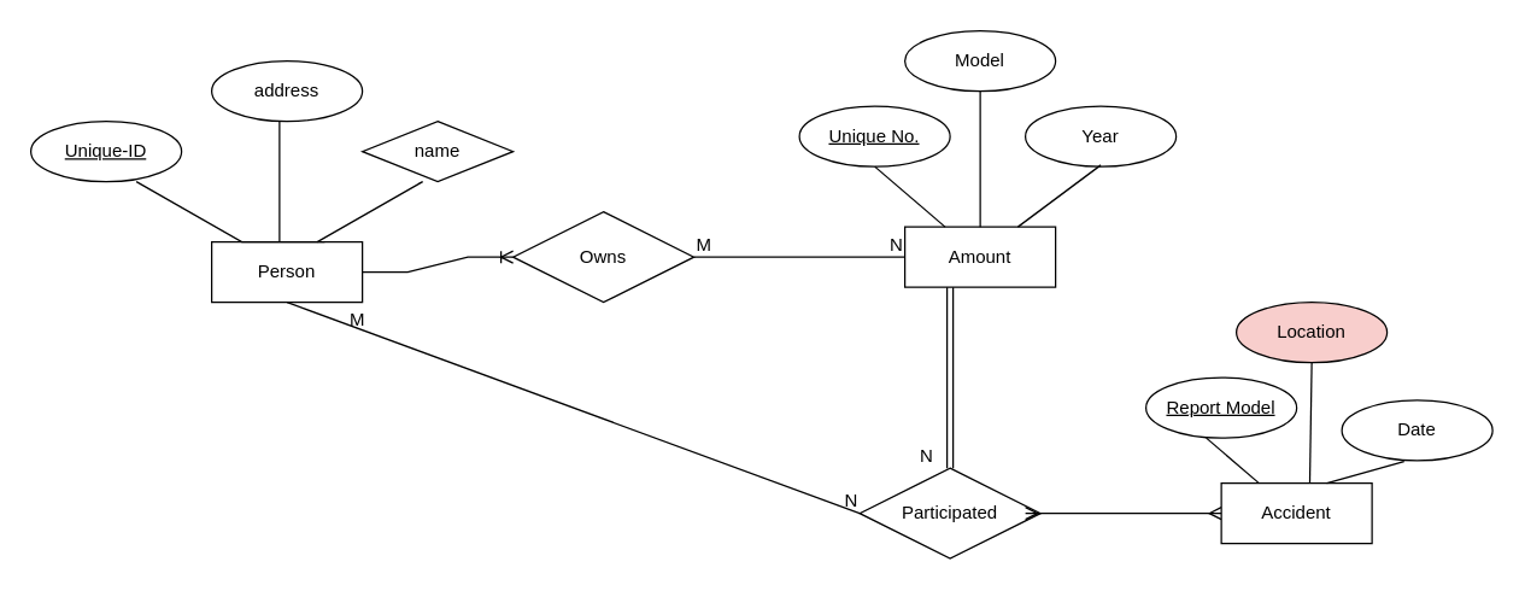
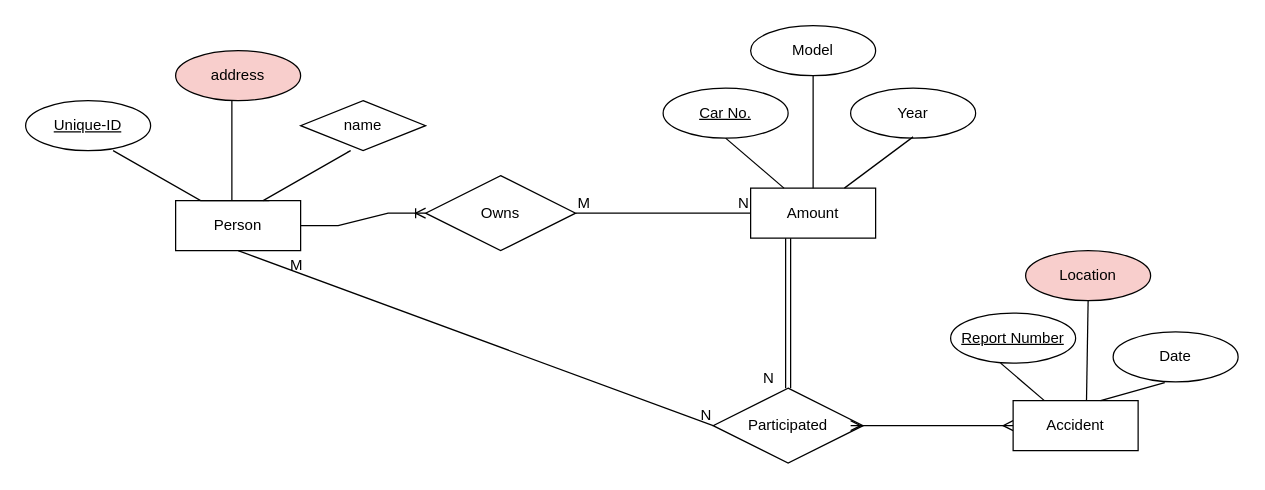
  <mxCell id="0" />
  <mxCell id="1" parent="0" />
  <mxCell id="2" value="Unique-ID" style="ellipse;whiteSpace=wrap;html=1;align=center;fontStyle=4;" parent="1" vertex="1"><mxGeometry x="20" y="80" width="100" height="40" as="geometry" /></mxCell>
- <mxCell id="3" value="address" style="ellipse;whiteSpace=wrap;html=1;align=center;" parent="1" vertex="1"><mxGeometry x="140" y="40" width="100" height="40" as="geometry" /></mxCell>
+ <mxCell id="3" value="address" style="ellipse;whiteSpace=wrap;html=1;align=center;fillColor=#f8cecc;" parent="1" vertex="1"><mxGeometry x="140" y="40" width="100" height="40" as="geometry" /></mxCell>
  <mxCell id="4" value="name" style="rhombus;whiteSpace=wrap;html=1;align=center;" parent="1" vertex="1"><mxGeometry x="240" y="80" width="100" height="40" as="geometry" /></mxCell>
  <mxCell id="5" value="Person" style="whiteSpace=wrap;html=1;align=center;" parent="1" vertex="1"><mxGeometry x="140" y="160" width="100" height="40" as="geometry" /></mxCell>
  <mxCell id="6" value="" style="endArrow=none;html=1;rounded=0;entryX=0.75;entryY=0;entryDx=0;entryDy=0;" parent="1" target="5" edge="1"><mxGeometry relative="1" as="geometry"><mxPoint x="90" y="120" as="sourcePoint" /><mxPoint x="250" y="120" as="targetPoint" /><Array as="points"><mxPoint x="160" y="160" /></Array></mxGeometry></mxCell>
  <mxCell id="7" value="" style="endArrow=none;html=1;rounded=0;" parent="1" edge="1"><mxGeometry relative="1" as="geometry"><mxPoint x="185" y="80" as="sourcePoint" /><mxPoint x="185" y="160" as="targetPoint" /></mxGeometry></mxCell>
  <mxCell id="8" value="" style="endArrow=none;html=1;rounded=0;exitX=0.373;exitY=1.033;exitDx=0;exitDy=0;exitPerimeter=0;" parent="1" source="4" edge="1"><mxGeometry relative="1" as="geometry"><mxPoint x="290" y="120" as="sourcePoint" /><mxPoint x="210" y="160" as="targetPoint" /><Array as="points"><mxPoint x="280" y="120" /></Array></mxGeometry></mxCell>
  <mxCell id="9" value="" style="edgeStyle=entityRelationEdgeStyle;fontSize=12;html=1;endArrow=ERoneToMany;rounded=0;" parent="1" edge="1"><mxGeometry width="100" height="100" relative="1" as="geometry"><mxPoint x="240" y="180" as="sourcePoint" /><mxPoint x="340" y="170" as="targetPoint" /></mxGeometry></mxCell>
  <mxCell id="10" value="Owns" style="shape=rhombus;perimeter=rhombusPerimeter;whiteSpace=wrap;html=1;align=center;" parent="1" vertex="1"><mxGeometry x="340" y="140" width="120" height="60" as="geometry" /></mxCell>
  <mxCell id="11" value="" style="endArrow=none;html=1;rounded=0;" parent="1" edge="1"><mxGeometry relative="1" as="geometry"><mxPoint x="460" y="170" as="sourcePoint" /><mxPoint x="600" y="170" as="targetPoint" /></mxGeometry></mxCell>
  <mxCell id="12" value="M" style="resizable=0;html=1;whiteSpace=wrap;align=left;verticalAlign=bottom;" parent="11" connectable="0" vertex="1"><mxGeometry x="-1" relative="1" as="geometry" /></mxCell>
  <mxCell id="13" value="N" style="resizable=0;html=1;whiteSpace=wrap;align=right;verticalAlign=bottom;" parent="11" connectable="0" vertex="1"><mxGeometry x="1" relative="1" as="geometry" /></mxCell>
  <mxCell id="14" value="Amount" style="whiteSpace=wrap;html=1;align=center;" parent="1" vertex="1"><mxGeometry x="600" y="150" width="100" height="40" as="geometry" /></mxCell>
- <mxCell id="15" value="Unique No." style="ellipse;whiteSpace=wrap;html=1;align=center;fontStyle=4;" parent="1" vertex="1"><mxGeometry x="530" y="70" width="100" height="40" as="geometry" /></mxCell>
+ <mxCell id="15" value="Car No." style="ellipse;whiteSpace=wrap;html=1;align=center;fontStyle=4;" parent="1" vertex="1"><mxGeometry x="530" y="70" width="100" height="40" as="geometry" /></mxCell>
  <mxCell id="16" value="Model" style="ellipse;whiteSpace=wrap;html=1;align=center;" parent="1" vertex="1"><mxGeometry x="600" y="20" width="100" height="40" as="geometry" /></mxCell>
  <mxCell id="17" value="Year" style="ellipse;whiteSpace=wrap;html=1;align=center;" parent="1" vertex="1"><mxGeometry x="680" y="70" width="100" height="40" as="geometry" /></mxCell>
  <mxCell id="18" value="" style="endArrow=none;html=1;rounded=0;" parent="1" target="14" edge="1"><mxGeometry relative="1" as="geometry"><mxPoint x="580" y="110" as="sourcePoint" /><mxPoint x="740" y="110" as="targetPoint" /></mxGeometry></mxCell>
  <mxCell id="19" value="" style="endArrow=none;html=1;rounded=0;entryX=0.5;entryY=0;entryDx=0;entryDy=0;" parent="1" target="14" edge="1"><mxGeometry relative="1" as="geometry"><mxPoint x="650" y="60" as="sourcePoint" /><mxPoint x="810" y="60" as="targetPoint" /><Array as="points" /></mxGeometry></mxCell>
  <mxCell id="20" value="" style="endArrow=none;html=1;rounded=0;entryX=0.75;entryY=0;entryDx=0;entryDy=0;" parent="1" target="14" edge="1"><mxGeometry relative="1" as="geometry"><mxPoint x="730" y="109" as="sourcePoint" /><mxPoint x="890" y="109" as="targetPoint" /></mxGeometry></mxCell>
  <mxCell id="21" value="Participated" style="shape=rhombus;perimeter=rhombusPerimeter;whiteSpace=wrap;html=1;align=center;" parent="1" vertex="1"><mxGeometry x="570" y="310" width="120" height="60" as="geometry" /></mxCell>
  <mxCell id="22" value="" style="endArrow=none;html=1;rounded=0;entryX=0;entryY=0.5;entryDx=0;entryDy=0;" parent="1" target="21" edge="1"><mxGeometry relative="1" as="geometry"><mxPoint x="190" y="200" as="sourcePoint" /><mxPoint x="350" y="200" as="targetPoint" /></mxGeometry></mxCell>
  <mxCell id="23" value="M" style="resizable=0;html=1;whiteSpace=wrap;align=left;verticalAlign=bottom;" parent="22" connectable="0" vertex="1"><mxGeometry x="-1" relative="1" as="geometry"><mxPoint x="40" y="20" as="offset" /></mxGeometry></mxCell>
  <mxCell id="24" value="N" style="resizable=0;html=1;whiteSpace=wrap;align=right;verticalAlign=bottom;" parent="22" connectable="0" vertex="1"><mxGeometry x="1" relative="1" as="geometry" /></mxCell>
  <mxCell id="25" value="" style="edgeStyle=entityRelationEdgeStyle;fontSize=12;html=1;endArrow=ERmany;startArrow=ERmany;rounded=0;" parent="1" edge="1"><mxGeometry width="100" height="100" relative="1" as="geometry"><mxPoint x="680" y="340" as="sourcePoint" /><mxPoint x="810" y="340" as="targetPoint" /></mxGeometry></mxCell>
  <mxCell id="26" value="Accident" style="whiteSpace=wrap;html=1;align=center;" parent="1" vertex="1"><mxGeometry x="810" y="320" width="100" height="40" as="geometry" /></mxCell>
- <mxCell id="27" value="Report Model" style="ellipse;whiteSpace=wrap;html=1;align=center;fontStyle=4;" parent="1" vertex="1"><mxGeometry x="760" y="250" width="100" height="40" as="geometry" /></mxCell>
+ <mxCell id="27" value="Report Number" style="ellipse;whiteSpace=wrap;html=1;align=center;fontStyle=4;" parent="1" vertex="1"><mxGeometry x="760" y="250" width="100" height="40" as="geometry" /></mxCell>
  <mxCell id="28" value="Location" style="ellipse;whiteSpace=wrap;html=1;align=center;fillColor=#f8cecc;" parent="1" vertex="1"><mxGeometry x="820" y="200" width="100" height="40" as="geometry" /></mxCell>
  <mxCell id="29" value="Date" style="ellipse;whiteSpace=wrap;html=1;align=center;" parent="1" vertex="1"><mxGeometry x="890" y="265" width="100" height="40" as="geometry" /></mxCell>
  <mxCell id="30" value="" style="endArrow=none;html=1;rounded=0;entryX=0.25;entryY=0;entryDx=0;entryDy=0;" parent="1" target="26" edge="1"><mxGeometry relative="1" as="geometry"><mxPoint x="800" y="290" as="sourcePoint" /><mxPoint x="960" y="290" as="targetPoint" /></mxGeometry></mxCell>
  <mxCell id="31" value="" style="endArrow=none;html=1;rounded=0;entryX=0.587;entryY=0;entryDx=0;entryDy=0;entryPerimeter=0;" parent="1" target="26" edge="1"><mxGeometry relative="1" as="geometry"><mxPoint x="870" y="240" as="sourcePoint" /><mxPoint x="870" y="310" as="targetPoint" /></mxGeometry></mxCell>
  <mxCell id="32" value="" style="endArrow=none;html=1;rounded=0;entryX=0.413;entryY=1.017;entryDx=0;entryDy=0;entryPerimeter=0;" parent="1" target="29" edge="1"><mxGeometry relative="1" as="geometry"><mxPoint x="880" y="320" as="sourcePoint" /><mxPoint x="1040" y="320" as="targetPoint" /></mxGeometry></mxCell>
  <mxCell id="33" value="" style="shape=link;html=1;rounded=0;entryX=0.5;entryY=0;entryDx=0;entryDy=0;" parent="1" target="21" edge="1"><mxGeometry relative="1" as="geometry"><mxPoint x="630" y="190" as="sourcePoint" /><mxPoint x="790" y="190" as="targetPoint" /></mxGeometry></mxCell>
  <mxCell id="34" value="N" style="resizable=0;html=1;whiteSpace=wrap;align=right;verticalAlign=bottom;" parent="33" connectable="0" vertex="1"><mxGeometry x="1" relative="1" as="geometry"><mxPoint x="-10" as="offset" /></mxGeometry></mxCell>
